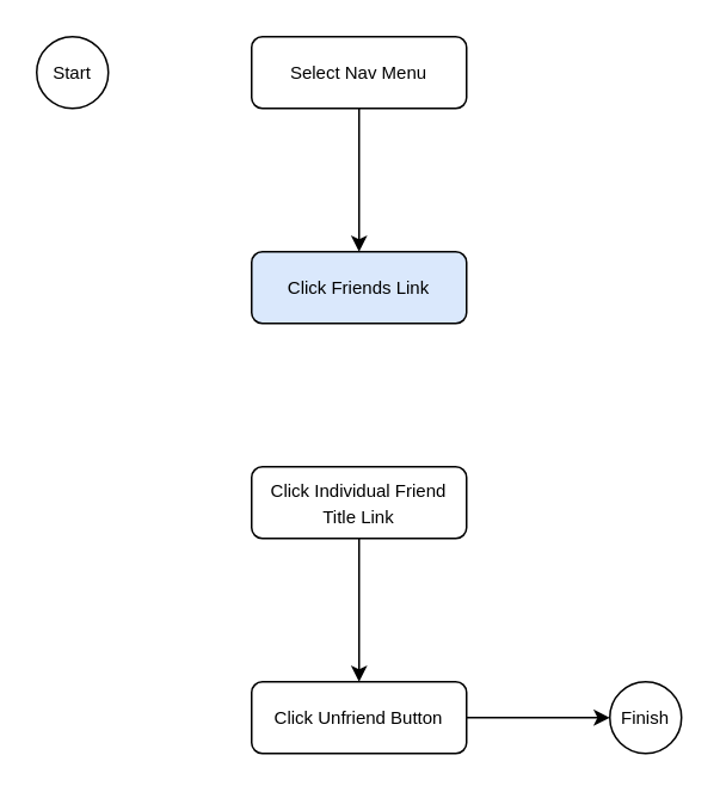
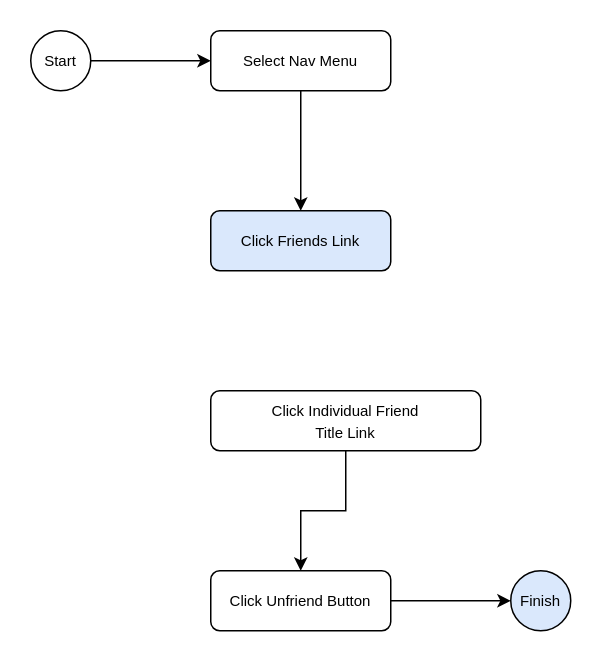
  <mxCell id="0" />
  <mxCell id="1" parent="0" />
+ <mxCell id="2" value="" style="edgeStyle=orthogonalEdgeStyle;rounded=0;orthogonalLoop=1;jettySize=auto;html=1;" edge="1" parent="1" source="3" target="5"><mxGeometry relative="1" as="geometry" /></mxCell>
  <mxCell id="3" value="&lt;p style=&quot;line-height: 90%;&quot;&gt;&lt;font style=&quot;font-size: 10px;&quot;&gt;Start&lt;/font&gt;&lt;/p&gt;" style="ellipse;whiteSpace=wrap;html=1;aspect=fixed;" vertex="1" parent="1"><mxGeometry x="20" y="20" width="40" height="40" as="geometry" /></mxCell>
  <mxCell id="4" value="" style="edgeStyle=orthogonalEdgeStyle;rounded=0;orthogonalLoop=1;jettySize=auto;html=1;" edge="1" parent="1" source="5" target="6"><mxGeometry relative="1" as="geometry" /></mxCell>
  <mxCell id="5" value="&lt;font style=&quot;font-size: 10px;&quot;&gt;Select Nav Menu&lt;/font&gt;" style="rounded=1;whiteSpace=wrap;html=1;" vertex="1" parent="1"><mxGeometry x="140" y="20" width="120" height="40" as="geometry" /></mxCell>
  <mxCell id="6" value="&lt;font style=&quot;font-size: 10px;&quot;&gt;Click Friends Link&lt;/font&gt;" style="rounded=1;whiteSpace=wrap;html=1;fillColor=#dae8fc;" vertex="1" parent="1"><mxGeometry x="140" y="140" width="120" height="40" as="geometry" /></mxCell>
  <mxCell id="7" value="" style="edgeStyle=orthogonalEdgeStyle;rounded=0;orthogonalLoop=1;jettySize=auto;html=1;" edge="1" parent="1" source="8" target="10"><mxGeometry relative="1" as="geometry" /></mxCell>
- <mxCell id="8" value="&lt;font style=&quot;font-size: 10px;&quot;&gt;Click Individual Friend&lt;br&gt;Title Link&lt;/font&gt;" style="rounded=1;whiteSpace=wrap;html=1;" vertex="1" parent="1"><mxGeometry x="140" y="260" width="120" height="40" as="geometry" /></mxCell>
+ <mxCell id="8" value="&lt;font style=&quot;font-size: 10px;&quot;&gt;Click Individual Friend&lt;br&gt;Title Link&lt;/font&gt;" style="rounded=1;whiteSpace=wrap;html=1;" vertex="1" parent="1"><mxGeometry x="140" y="260" width="180" height="40" as="geometry" /></mxCell>
  <mxCell id="9" style="edgeStyle=orthogonalEdgeStyle;rounded=0;orthogonalLoop=1;jettySize=auto;html=1;exitX=1;exitY=0.5;exitDx=0;exitDy=0;" edge="1" parent="1" source="10" target="11"><mxGeometry relative="1" as="geometry" /></mxCell>
  <mxCell id="10" value="&lt;font style=&quot;font-size: 10px;&quot;&gt;Click Unfriend Button&lt;/font&gt;" style="rounded=1;whiteSpace=wrap;html=1;" vertex="1" parent="1"><mxGeometry x="140" y="380" width="120" height="40" as="geometry" /></mxCell>
- <mxCell id="11" value="&lt;font style=&quot;font-size: 10px;&quot;&gt;Finish&lt;/font&gt;" style="ellipse;whiteSpace=wrap;html=1;aspect=fixed;fontSize=7;" vertex="1" parent="1"><mxGeometry x="340" y="380" width="40" height="40" as="geometry" /></mxCell>
+ <mxCell id="11" value="&lt;font style=&quot;font-size: 10px;&quot;&gt;Finish&lt;/font&gt;" style="ellipse;whiteSpace=wrap;html=1;aspect=fixed;fontSize=7;fillColor=#dae8fc;" vertex="1" parent="1"><mxGeometry x="340" y="380" width="40" height="40" as="geometry" /></mxCell>
